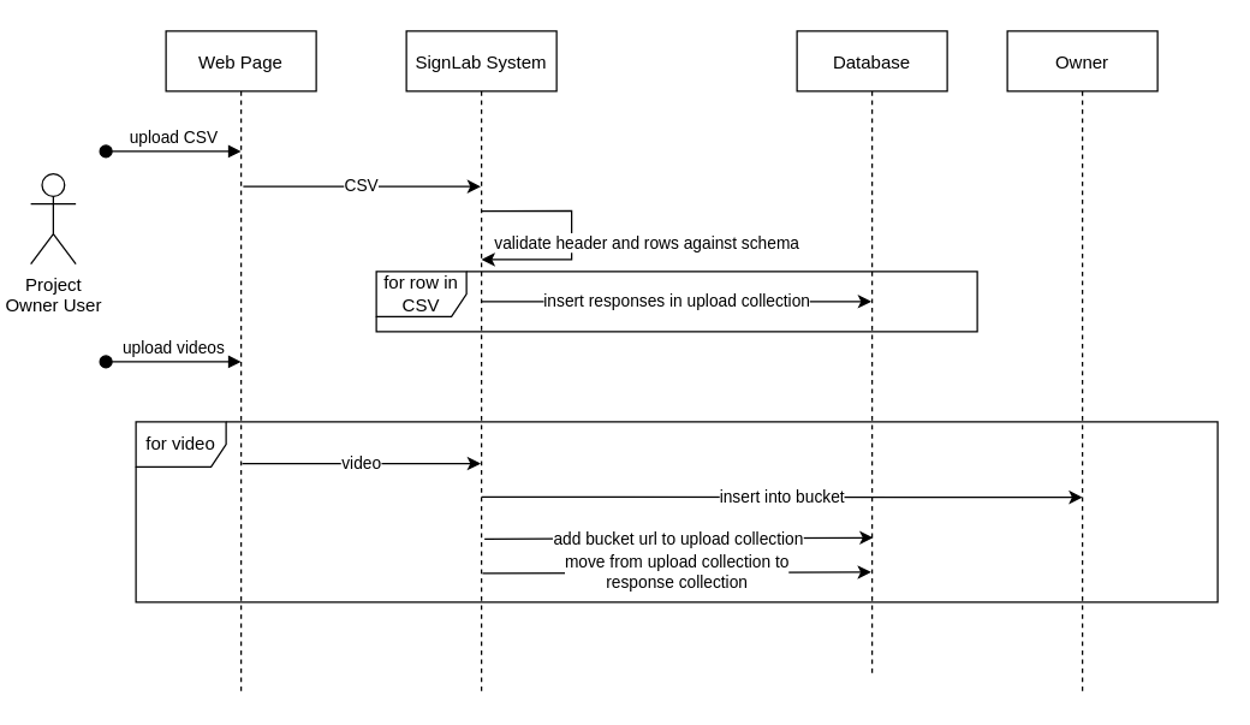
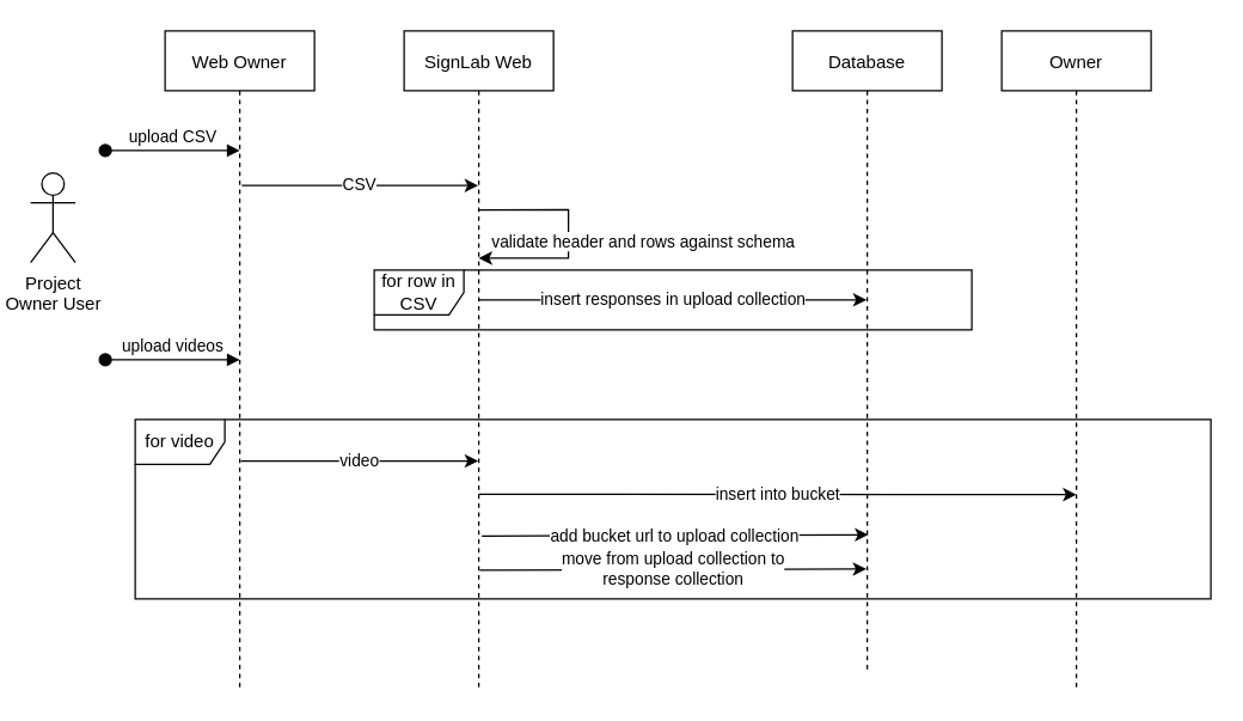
  <mxCell id="0" />
  <mxCell id="1" parent="0" />
- <mxCell id="2" value="Web Page" style="shape=umlLifeline;perimeter=lifelinePerimeter;container=1;collapsible=0;recursiveResize=0;rounded=0;shadow=0;strokeWidth=1;" parent="1" vertex="1"><mxGeometry x="110" y="20" width="100" height="440" as="geometry" /></mxCell>
- <mxCell id="3" value="SignLab System" style="shape=umlLifeline;perimeter=lifelinePerimeter;container=1;collapsible=0;recursiveResize=0;rounded=0;shadow=0;strokeWidth=1;" parent="1" vertex="1"><mxGeometry x="270" y="20" width="100" height="440" as="geometry" /></mxCell>
+ <mxCell id="2" value="Web Owner" style="shape=umlLifeline;perimeter=lifelinePerimeter;container=1;collapsible=0;recursiveResize=0;rounded=0;shadow=0;strokeWidth=1;" parent="1" vertex="1"><mxGeometry x="110" y="20" width="100" height="440" as="geometry" /></mxCell>
+ <mxCell id="3" value="SignLab Web" style="shape=umlLifeline;perimeter=lifelinePerimeter;container=1;collapsible=0;recursiveResize=0;rounded=0;shadow=0;strokeWidth=1;" parent="1" vertex="1"><mxGeometry x="270" y="20" width="100" height="440" as="geometry" /></mxCell>
  <mxCell id="4" value="move from upload collection to &lt;br&gt;response collection" style="endArrow=classic;html=1;rounded=0;exitX=0.52;exitY=0.768;exitDx=0;exitDy=0;exitPerimeter=0;entryX=0.507;entryY=0.784;entryDx=0;entryDy=0;entryPerimeter=0;" edge="1" parent="3"><mxGeometry width="50" height="50" relative="1" as="geometry"><mxPoint x="50.65" y="360.8" as="sourcePoint" /><mxPoint x="309.35" y="360" as="targetPoint" /><mxPoint as="offset" /></mxGeometry></mxCell>
  <mxCell id="5" value="Project &lt;br&gt;Owner User" style="shape=umlActor;verticalLabelPosition=bottom;verticalAlign=top;html=1;outlineConnect=0;" parent="1" vertex="1"><mxGeometry x="20" y="115" width="30" height="60" as="geometry" /></mxCell>
  <mxCell id="6" value="upload CSV" style="html=1;verticalAlign=bottom;startArrow=oval;startFill=1;endArrow=block;startSize=8;rounded=0;" parent="1" edge="1"><mxGeometry width="60" relative="1" as="geometry"><mxPoint x="70" y="100" as="sourcePoint" /><mxPoint x="160" y="100" as="targetPoint" /></mxGeometry></mxCell>
  <mxCell id="7" value="CSV" style="endArrow=classic;html=1;rounded=0;exitX=0.514;exitY=0.235;exitDx=0;exitDy=0;exitPerimeter=0;" parent="1" source="2" target="3" edge="1"><mxGeometry width="50" height="50" relative="1" as="geometry"><mxPoint x="200" y="180" as="sourcePoint" /><mxPoint x="250" y="130" as="targetPoint" /><mxPoint as="offset" /></mxGeometry></mxCell>
  <mxCell id="8" value="validate header and rows against schema" style="endArrow=classic;html=1;rounded=0;exitX=0.505;exitY=0.422;exitDx=0;exitDy=0;exitPerimeter=0;edgeStyle=orthogonalEdgeStyle;" edge="1" parent="1"><mxGeometry x="0.059" y="50" width="50" height="50" relative="1" as="geometry"><mxPoint x="320" y="139.72" as="sourcePoint" /><mxPoint x="320" y="172" as="targetPoint" /><mxPoint as="offset" /><Array as="points"><mxPoint x="380" y="140" /><mxPoint x="380" y="172" /></Array></mxGeometry></mxCell>
  <mxCell id="9" value="Database" style="shape=umlLifeline;perimeter=lifelinePerimeter;container=1;collapsible=0;recursiveResize=0;rounded=0;shadow=0;strokeWidth=1;" vertex="1" parent="1"><mxGeometry x="530" y="20" width="100" height="430" as="geometry" /></mxCell>
  <mxCell id="10" value="insert responses in upload collection" style="endArrow=classic;html=1;rounded=0;exitX=0.5;exitY=0.409;exitDx=0;exitDy=0;exitPerimeter=0;" edge="1" parent="1" source="3" target="9"><mxGeometry width="50" height="50" relative="1" as="geometry"><mxPoint x="170.5" y="139.72" as="sourcePoint" /><mxPoint x="329.5" y="139.72" as="targetPoint" /><mxPoint as="offset" /></mxGeometry></mxCell>
  <mxCell id="11" value="for row in CSV" style="shape=umlFrame;whiteSpace=wrap;html=1;" vertex="1" parent="1"><mxGeometry x="250" y="180" width="400" height="40" as="geometry" /></mxCell>
  <mxCell id="12" value="upload videos" style="html=1;verticalAlign=bottom;startArrow=oval;startFill=1;endArrow=block;startSize=8;rounded=0;entryX=0.5;entryY=0.308;entryDx=0;entryDy=0;entryPerimeter=0;" edge="1" parent="1"><mxGeometry width="60" relative="1" as="geometry"><mxPoint x="70" y="240" as="sourcePoint" /><mxPoint x="160" y="240.08" as="targetPoint" /></mxGeometry></mxCell>
  <mxCell id="13" value="for video" style="shape=umlFrame;whiteSpace=wrap;html=1;" vertex="1" parent="1"><mxGeometry x="90" y="280" width="720" height="120" as="geometry" /></mxCell>
  <mxCell id="14" value="Owner" style="shape=umlLifeline;perimeter=lifelinePerimeter;container=1;collapsible=0;recursiveResize=0;rounded=0;shadow=0;strokeWidth=1;" vertex="1" parent="1"><mxGeometry x="670" y="20" width="100" height="440" as="geometry" /></mxCell>
  <mxCell id="15" value="video" style="endArrow=classic;html=1;rounded=0;exitX=0.507;exitY=0.654;exitDx=0;exitDy=0;exitPerimeter=0;" edge="1" parent="1" source="2" target="3"><mxGeometry width="50" height="50" relative="1" as="geometry"><mxPoint x="170" y="270" as="sourcePoint" /><mxPoint x="329" y="270" as="targetPoint" /><mxPoint as="offset" /></mxGeometry></mxCell>
  <mxCell id="16" value="insert into bucket" style="endArrow=classic;html=1;rounded=0;exitX=0.507;exitY=0.654;exitDx=0;exitDy=0;exitPerimeter=0;entryX=0.5;entryY=0.705;entryDx=0;entryDy=0;entryPerimeter=0;" edge="1" parent="1" target="14"><mxGeometry width="50" height="50" relative="1" as="geometry"><mxPoint x="320" y="330" as="sourcePoint" /><mxPoint x="478.8" y="330" as="targetPoint" /><mxPoint as="offset" /></mxGeometry></mxCell>
  <mxCell id="17" value="add bucket url to upload collection" style="endArrow=classic;html=1;rounded=0;exitX=0.52;exitY=0.768;exitDx=0;exitDy=0;exitPerimeter=0;entryX=0.507;entryY=0.784;entryDx=0;entryDy=0;entryPerimeter=0;" edge="1" parent="1" source="3" target="9"><mxGeometry width="50" height="50" relative="1" as="geometry"><mxPoint x="330" y="340" as="sourcePoint" /><mxPoint x="730" y="340.2" as="targetPoint" /><mxPoint as="offset" /></mxGeometry></mxCell>
